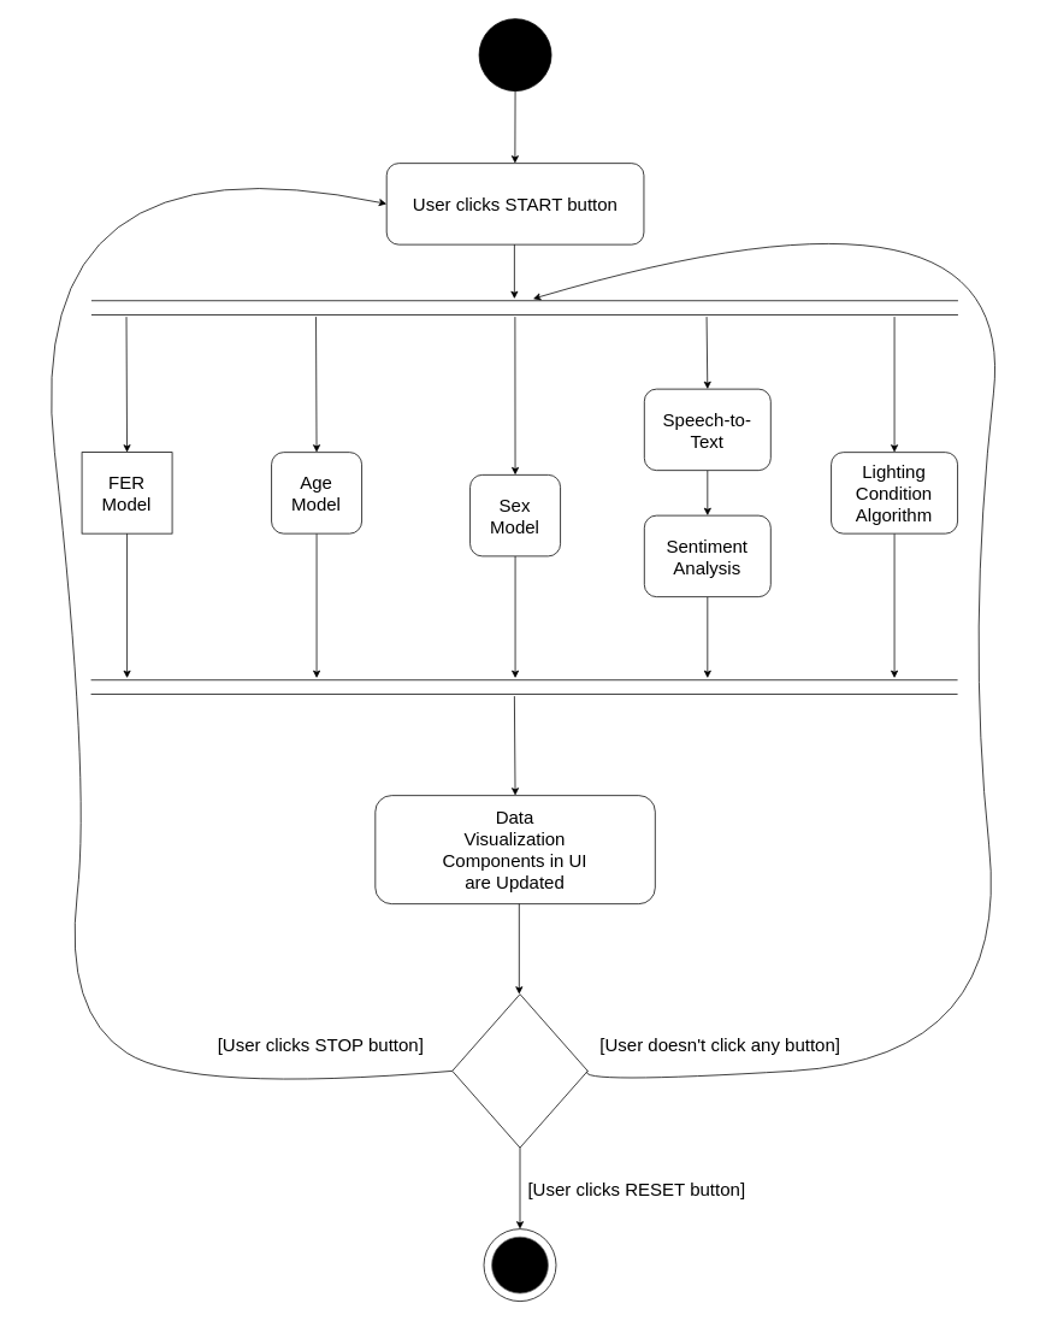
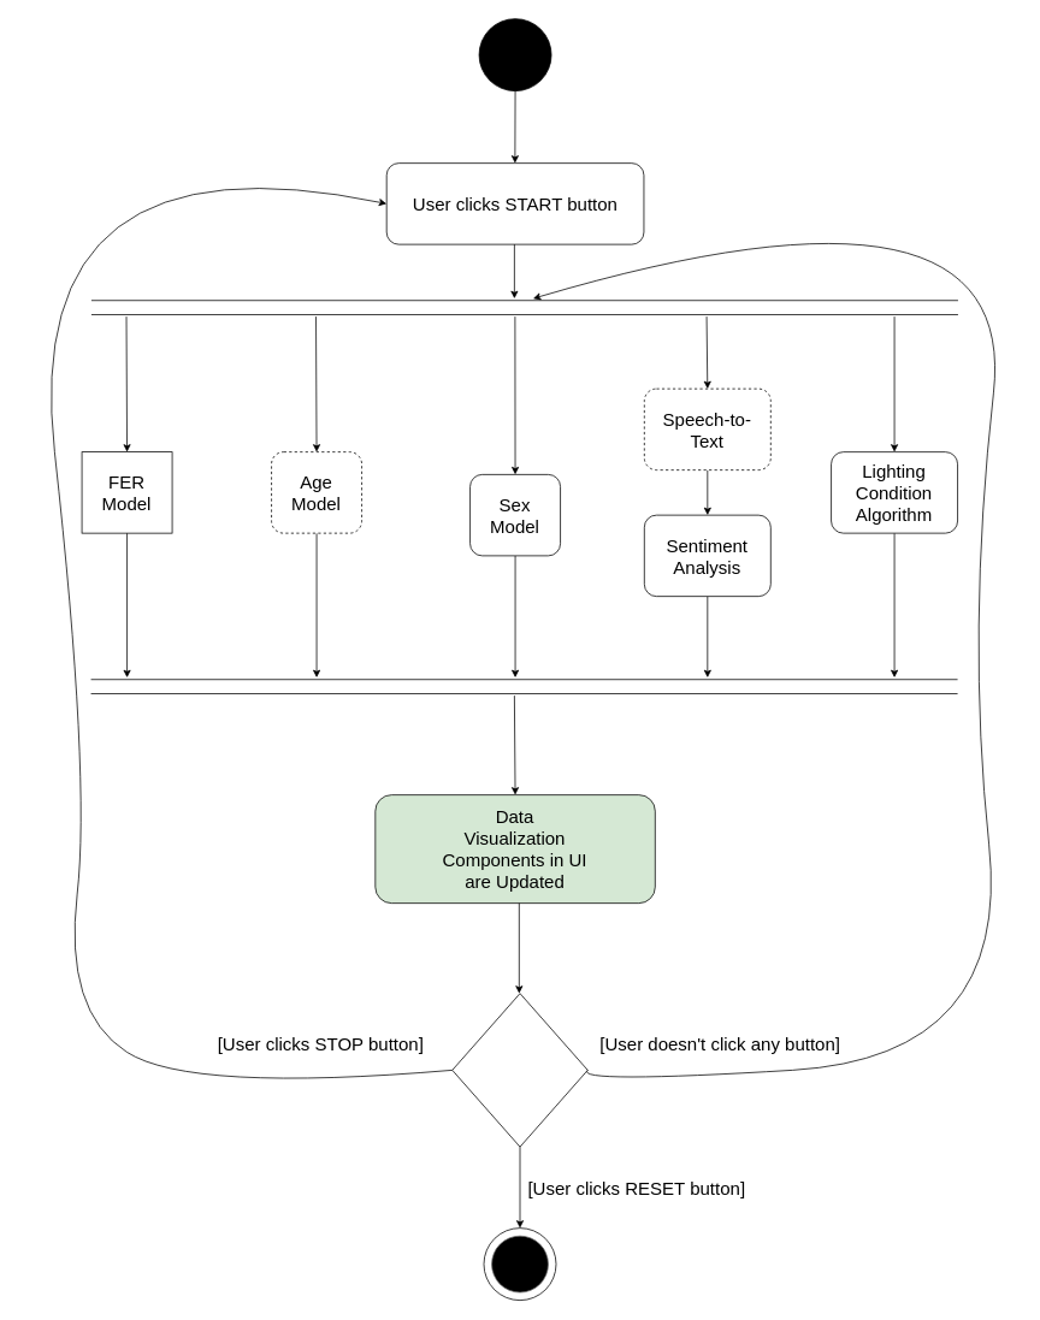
  <mxCell id="0" />
  <mxCell id="1" parent="0" />
  <mxCell id="2" value="" style="edgeStyle=none;html=1;" parent="1" source="3" edge="1"><mxGeometry relative="1" as="geometry"><mxPoint x="570" y="180" as="targetPoint" /></mxGeometry></mxCell>
  <mxCell id="3" value="" style="ellipse;whiteSpace=wrap;html=1;aspect=fixed;fillStyle=solid;fillColor=#000000;" parent="1" vertex="1"><mxGeometry x="530.25" y="20" width="80" height="80" as="geometry" /></mxCell>
  <mxCell id="4" value="&lt;font style=&quot;font-size: 20px;&quot;&gt;User clicks START button&lt;/font&gt;" style="rounded=1;whiteSpace=wrap;html=1;" parent="1" vertex="1"><mxGeometry x="427.75" y="180" width="285" height="90" as="geometry" /></mxCell>
  <mxCell id="5" style="edgeStyle=none;html=1;entryX=0.5;entryY=0;entryDx=0;entryDy=0;" parent="1" source="6" target="29" edge="1"><mxGeometry relative="1" as="geometry" /></mxCell>
  <mxCell id="6" value="" style="rhombus;whiteSpace=wrap;html=1;" parent="1" vertex="1"><mxGeometry x="500.5" y="1100" width="150" height="170" as="geometry" /></mxCell>
  <mxCell id="7" value="" style="shape=link;html=1;fontSize=20;width=15.714;" parent="1" edge="1"><mxGeometry width="100" relative="1" as="geometry"><mxPoint x="100.25" y="760" as="sourcePoint" /><mxPoint x="1060.25" y="760" as="targetPoint" /></mxGeometry></mxCell>
  <mxCell id="8" value="" style="endArrow=classic;html=1;fontSize=20;entryX=0.5;entryY=0;entryDx=0;entryDy=0;" parent="1" target="14" edge="1"><mxGeometry width="50" height="50" relative="1" as="geometry"><mxPoint x="139.54" y="350" as="sourcePoint" /><mxPoint x="139.54" y="450" as="targetPoint" /></mxGeometry></mxCell>
  <mxCell id="9" value="" style="endArrow=classic;html=1;fontSize=20;entryX=0.5;entryY=0;entryDx=0;entryDy=0;" parent="1" target="16" edge="1"><mxGeometry width="50" height="50" relative="1" as="geometry"><mxPoint x="349.54" y="350" as="sourcePoint" /><mxPoint x="349.54" y="450" as="targetPoint" /></mxGeometry></mxCell>
  <mxCell id="10" value="" style="endArrow=classic;html=1;fontSize=20;entryX=0.5;entryY=0;entryDx=0;entryDy=0;" parent="1" target="18" edge="1"><mxGeometry width="50" height="50" relative="1" as="geometry"><mxPoint x="570.04" y="350" as="sourcePoint" /><mxPoint x="570.04" y="450" as="targetPoint" /></mxGeometry></mxCell>
  <mxCell id="11" value="" style="endArrow=classic;html=1;fontSize=20;entryX=0.5;entryY=0;entryDx=0;entryDy=0;" parent="1" target="20" edge="1"><mxGeometry width="50" height="50" relative="1" as="geometry"><mxPoint x="782.25" y="350" as="sourcePoint" /><mxPoint x="782.54" y="410" as="targetPoint" /></mxGeometry></mxCell>
  <mxCell id="12" value="" style="endArrow=classic;html=1;fontSize=20;entryX=0.5;entryY=0;entryDx=0;entryDy=0;" parent="1" target="22" edge="1"><mxGeometry width="50" height="50" relative="1" as="geometry"><mxPoint x="990.25" y="350" as="sourcePoint" /><mxPoint x="990.25" y="440" as="targetPoint" /></mxGeometry></mxCell>
  <mxCell id="13" style="edgeStyle=none;html=1;fontSize=20;" parent="1" source="14" edge="1"><mxGeometry relative="1" as="geometry"><mxPoint x="140.25" y="750" as="targetPoint" /></mxGeometry></mxCell>
  <mxCell id="14" value="&lt;font style=&quot;font-size: 20px;&quot;&gt;FER&lt;br&gt;Model&lt;br&gt;&lt;/font&gt;" style="whiteSpace=wrap;html=1;rounded=0;" parent="1" vertex="1"><mxGeometry x="90.25" y="500" width="100" height="90" as="geometry" /></mxCell>
  <mxCell id="15" style="edgeStyle=none;html=1;fontSize=20;" parent="1" source="16" edge="1"><mxGeometry relative="1" as="geometry"><mxPoint x="350.25" y="750" as="targetPoint" /></mxGeometry></mxCell>
- <mxCell id="16" value="&lt;font style=&quot;font-size: 20px;&quot;&gt;Age&lt;br&gt;Model&lt;br&gt;&lt;/font&gt;" style="rounded=1;whiteSpace=wrap;html=1;" parent="1" vertex="1"><mxGeometry x="300.25" y="500" width="100" height="90" as="geometry" /></mxCell>
+ <mxCell id="16" value="&lt;font style=&quot;font-size: 20px;&quot;&gt;Age&lt;br&gt;Model&lt;br&gt;&lt;/font&gt;" style="rounded=1;whiteSpace=wrap;html=1;dashed=1;" parent="1" vertex="1"><mxGeometry x="300.25" y="500" width="100" height="90" as="geometry" /></mxCell>
  <mxCell id="17" style="edgeStyle=none;html=1;fontSize=20;" parent="1" source="18" edge="1"><mxGeometry relative="1" as="geometry"><mxPoint x="570.25" y="750" as="targetPoint" /></mxGeometry></mxCell>
  <mxCell id="18" value="&lt;font style=&quot;font-size: 20px;&quot;&gt;Sex&lt;br&gt;Model&lt;br&gt;&lt;/font&gt;" style="rounded=1;whiteSpace=wrap;html=1;" parent="1" vertex="1"><mxGeometry x="520.25" y="525" width="100" height="90" as="geometry" /></mxCell>
  <mxCell id="19" style="edgeStyle=none;html=1;entryX=0.5;entryY=0;entryDx=0;entryDy=0;fontSize=20;" parent="1" source="20" target="24" edge="1"><mxGeometry relative="1" as="geometry" /></mxCell>
- <mxCell id="20" value="&lt;font style=&quot;font-size: 20px;&quot;&gt;Speech-to-&lt;br&gt;Text&lt;br&gt;&lt;/font&gt;" style="rounded=1;whiteSpace=wrap;html=1;" parent="1" vertex="1"><mxGeometry x="713.25" y="430" width="140" height="90" as="geometry" /></mxCell>
+ <mxCell id="20" value="&lt;font style=&quot;font-size: 20px;&quot;&gt;Speech-to-&lt;br&gt;Text&lt;br&gt;&lt;/font&gt;" style="rounded=1;whiteSpace=wrap;html=1;dashed=1;" parent="1" vertex="1"><mxGeometry x="713.25" y="430" width="140" height="90" as="geometry" /></mxCell>
  <mxCell id="21" style="edgeStyle=none;html=1;exitX=0.5;exitY=1;exitDx=0;exitDy=0;fontSize=20;" parent="1" source="22" edge="1"><mxGeometry relative="1" as="geometry"><mxPoint x="990.25" y="750" as="targetPoint" /></mxGeometry></mxCell>
  <mxCell id="22" value="&lt;font style=&quot;font-size: 20px;&quot;&gt;Lighting&lt;br&gt;Condition&lt;br&gt;Algorithm&lt;br&gt;&lt;/font&gt;" style="rounded=1;whiteSpace=wrap;html=1;" parent="1" vertex="1"><mxGeometry x="920.25" y="500" width="140" height="90" as="geometry" /></mxCell>
  <mxCell id="23" style="edgeStyle=none;html=1;fontSize=20;" parent="1" source="24" edge="1"><mxGeometry relative="1" as="geometry"><mxPoint x="783.25" y="750" as="targetPoint" /></mxGeometry></mxCell>
  <mxCell id="24" value="&lt;font style=&quot;font-size: 20px;&quot;&gt;Sentiment&lt;br&gt;Analysis&lt;br&gt;&lt;/font&gt;" style="rounded=1;whiteSpace=wrap;html=1;" parent="1" vertex="1"><mxGeometry x="713.25" y="570" width="140" height="90" as="geometry" /></mxCell>
- <mxCell id="25" value="&lt;font style=&quot;font-size: 20px;&quot;&gt;Data&lt;br&gt;Visualization&lt;br&gt;Components in UI&lt;br&gt;are Updated&lt;br&gt;&lt;/font&gt;" style="rounded=1;whiteSpace=wrap;html=1;" parent="1" vertex="1"><mxGeometry x="415.25" y="880" width="310" height="120" as="geometry" /></mxCell>
+ <mxCell id="25" value="&lt;font style=&quot;font-size: 20px;&quot;&gt;Data&lt;br&gt;Visualization&lt;br&gt;Components in UI&lt;br&gt;are Updated&lt;br&gt;&lt;/font&gt;" style="rounded=1;whiteSpace=wrap;html=1;fillColor=#d5e8d4;" parent="1" vertex="1"><mxGeometry x="415.25" y="880" width="310" height="120" as="geometry" /></mxCell>
  <mxCell id="26" value="" style="shape=link;html=1;fontSize=20;width=15.714;" parent="1" edge="1"><mxGeometry width="100" relative="1" as="geometry"><mxPoint x="100.75" y="340" as="sourcePoint" /><mxPoint x="1060.75" y="340" as="targetPoint" /></mxGeometry></mxCell>
  <mxCell id="27" style="edgeStyle=none;html=1;fontSize=20;entryX=0.5;entryY=0;entryDx=0;entryDy=0;" parent="1" target="25" edge="1"><mxGeometry relative="1" as="geometry"><mxPoint x="569.34" y="770" as="sourcePoint" /><mxPoint x="569.34" y="870" as="targetPoint" /></mxGeometry></mxCell>
  <mxCell id="28" style="edgeStyle=none;html=1;fontSize=20;" parent="1" edge="1"><mxGeometry relative="1" as="geometry"><mxPoint x="574.59" y="1000" as="sourcePoint" /><mxPoint x="574.59" y="1100" as="targetPoint" /></mxGeometry></mxCell>
  <mxCell id="29" value="" style="ellipse;whiteSpace=wrap;html=1;aspect=fixed;" parent="1" vertex="1"><mxGeometry x="535.5" y="1360" width="80" height="80" as="geometry" /></mxCell>
  <mxCell id="30" value="" style="ellipse;whiteSpace=wrap;html=1;aspect=fixed;fillStyle=solid;fillColor=#000000;gradientColor=none;strokeColor=#666666;" parent="1" vertex="1"><mxGeometry x="544.25" y="1368.75" width="62.5" height="62.5" as="geometry" /></mxCell>
  <mxCell id="31" value="" style="curved=1;endArrow=classic;html=1;fontSize=20;exitX=1;exitY=0.5;exitDx=0;exitDy=0;" parent="1" source="6" edge="1"><mxGeometry width="50" height="50" relative="1" as="geometry"><mxPoint x="530.5" y="1190" as="sourcePoint" /><mxPoint x="590" y="330" as="targetPoint" /><Array as="points"><mxPoint x="635" y="1200" /><mxPoint x="1120" y="1170" /><mxPoint x="1070" y="700" /><mxPoint x="1130" y="170" /></Array></mxGeometry></mxCell>
  <mxCell id="32" value="[User clicks STOP button]" style="text;html=1;strokeColor=none;fillColor=none;align=center;verticalAlign=middle;whiteSpace=wrap;rounded=0;fontSize=20;" parent="1" vertex="1"><mxGeometry x="230" y="1130" width="250" height="50" as="geometry" /></mxCell>
  <mxCell id="33" value="[User doesn't click any button]" style="text;html=1;strokeColor=none;fillColor=none;align=center;verticalAlign=middle;whiteSpace=wrap;rounded=0;fontSize=20;" parent="1" vertex="1"><mxGeometry x="640" y="1130" width="315" height="50" as="geometry" /></mxCell>
  <mxCell id="34" value="" style="edgeStyle=none;html=1;fontSize=20;" parent="1" edge="1"><mxGeometry relative="1" as="geometry"><mxPoint x="569.34" y="270" as="sourcePoint" /><mxPoint x="569.34" y="330" as="targetPoint" /></mxGeometry></mxCell>
  <mxCell id="35" value="" style="curved=1;endArrow=classic;html=1;entryX=0;entryY=0.5;entryDx=0;entryDy=0;exitX=0;exitY=0.5;exitDx=0;exitDy=0;" parent="1" source="6" target="4" edge="1"><mxGeometry width="50" height="50" relative="1" as="geometry"><mxPoint x="500.5" y="1180" as="sourcePoint" /><mxPoint x="70" y="890" as="targetPoint" /><Array as="points"><mxPoint x="210" y="1210" /><mxPoint x="70" y="1120" /><mxPoint x="100" y="860" /><mxPoint x="20" y="140" /></Array></mxGeometry></mxCell>
  <mxCell id="36" value="[User clicks RESET button]" style="text;html=1;strokeColor=none;fillColor=none;align=center;verticalAlign=middle;whiteSpace=wrap;rounded=0;fontSize=20;" parent="1" vertex="1"><mxGeometry x="580" y="1290" width="250" height="50" as="geometry" /></mxCell>
